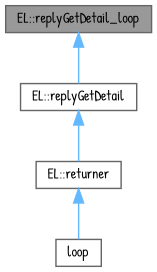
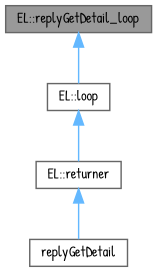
  digraph {
    fontname="Patrick Hand"
    rankdir=TB
    node [color=grey40 fillcolor=white fontname="Patrick Hand" fontsize=10 shape=box style=filled]
    edge [color=steelblue1 dir=back fontname="Patrick Hand" fontsize=10 labelfontname=Helvetica labelfontsize=10 style=solid]
    n1 [color=gray40 fillcolor=grey60 fontcolor=black height=0.2 label="EL::replyGetDetail_loop" width=0.4]
-   n2 [height=0.2 label="EL::replyGetDetail" width=0.4]
+   n2 [height=0.2 label="EL::loop" width=0.4]
    n3 [height=0.2 label="EL::returner" width=0.4]
-   n4 [height=0.2 label=loop width=0.4]
+   n4 [height=0.2 label=replyGetDetail width=0.4]
    n1 -> n2
    n2 -> n3
    n3 -> n4
  }
